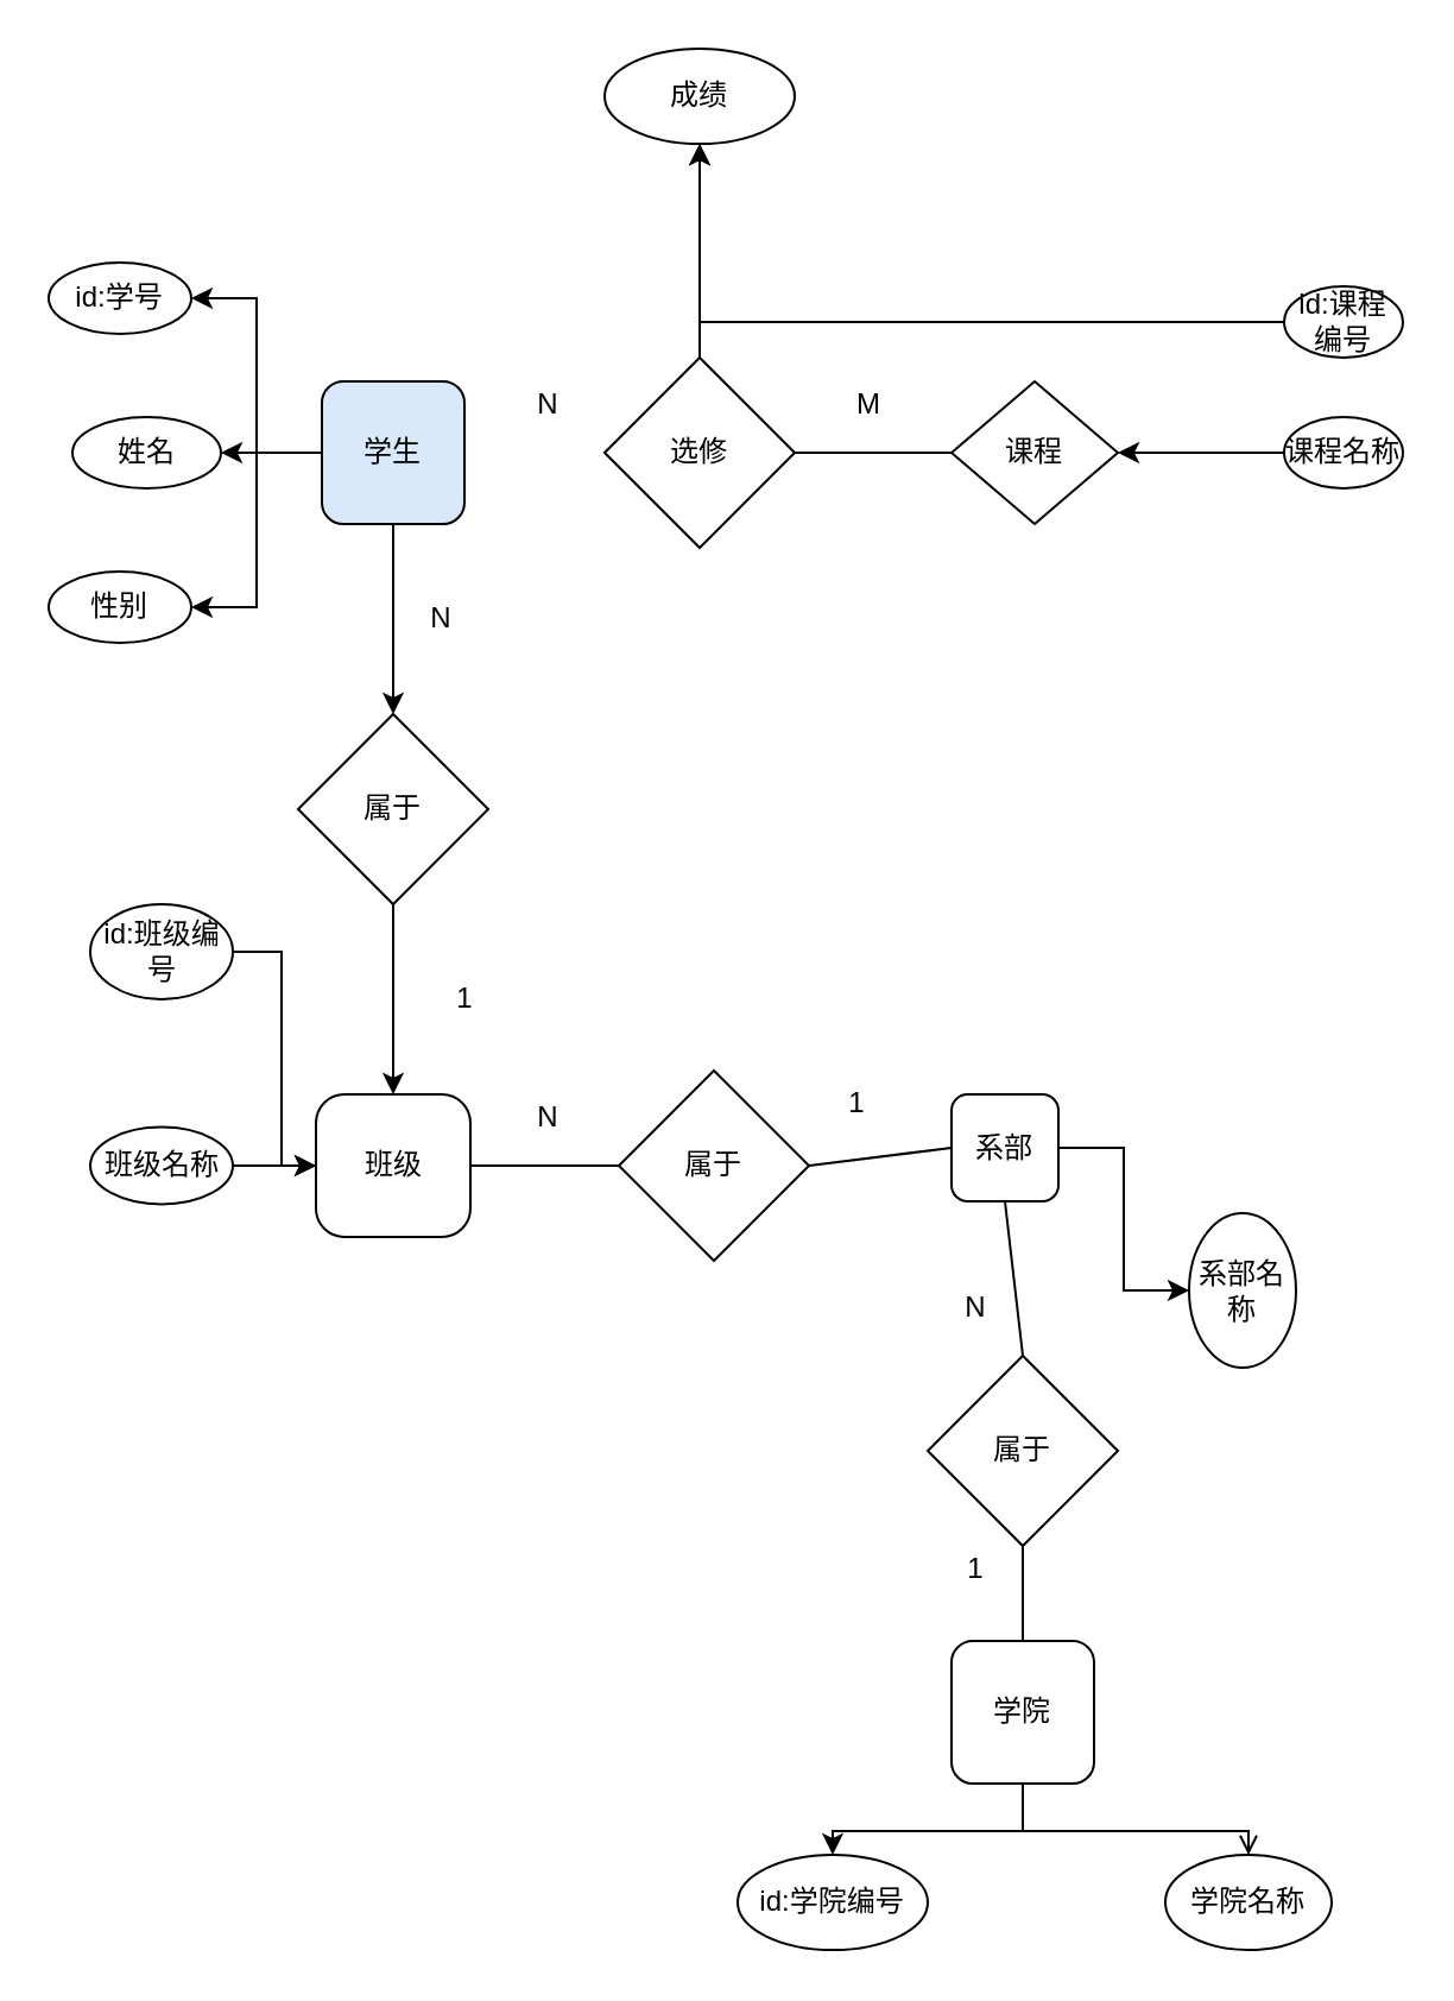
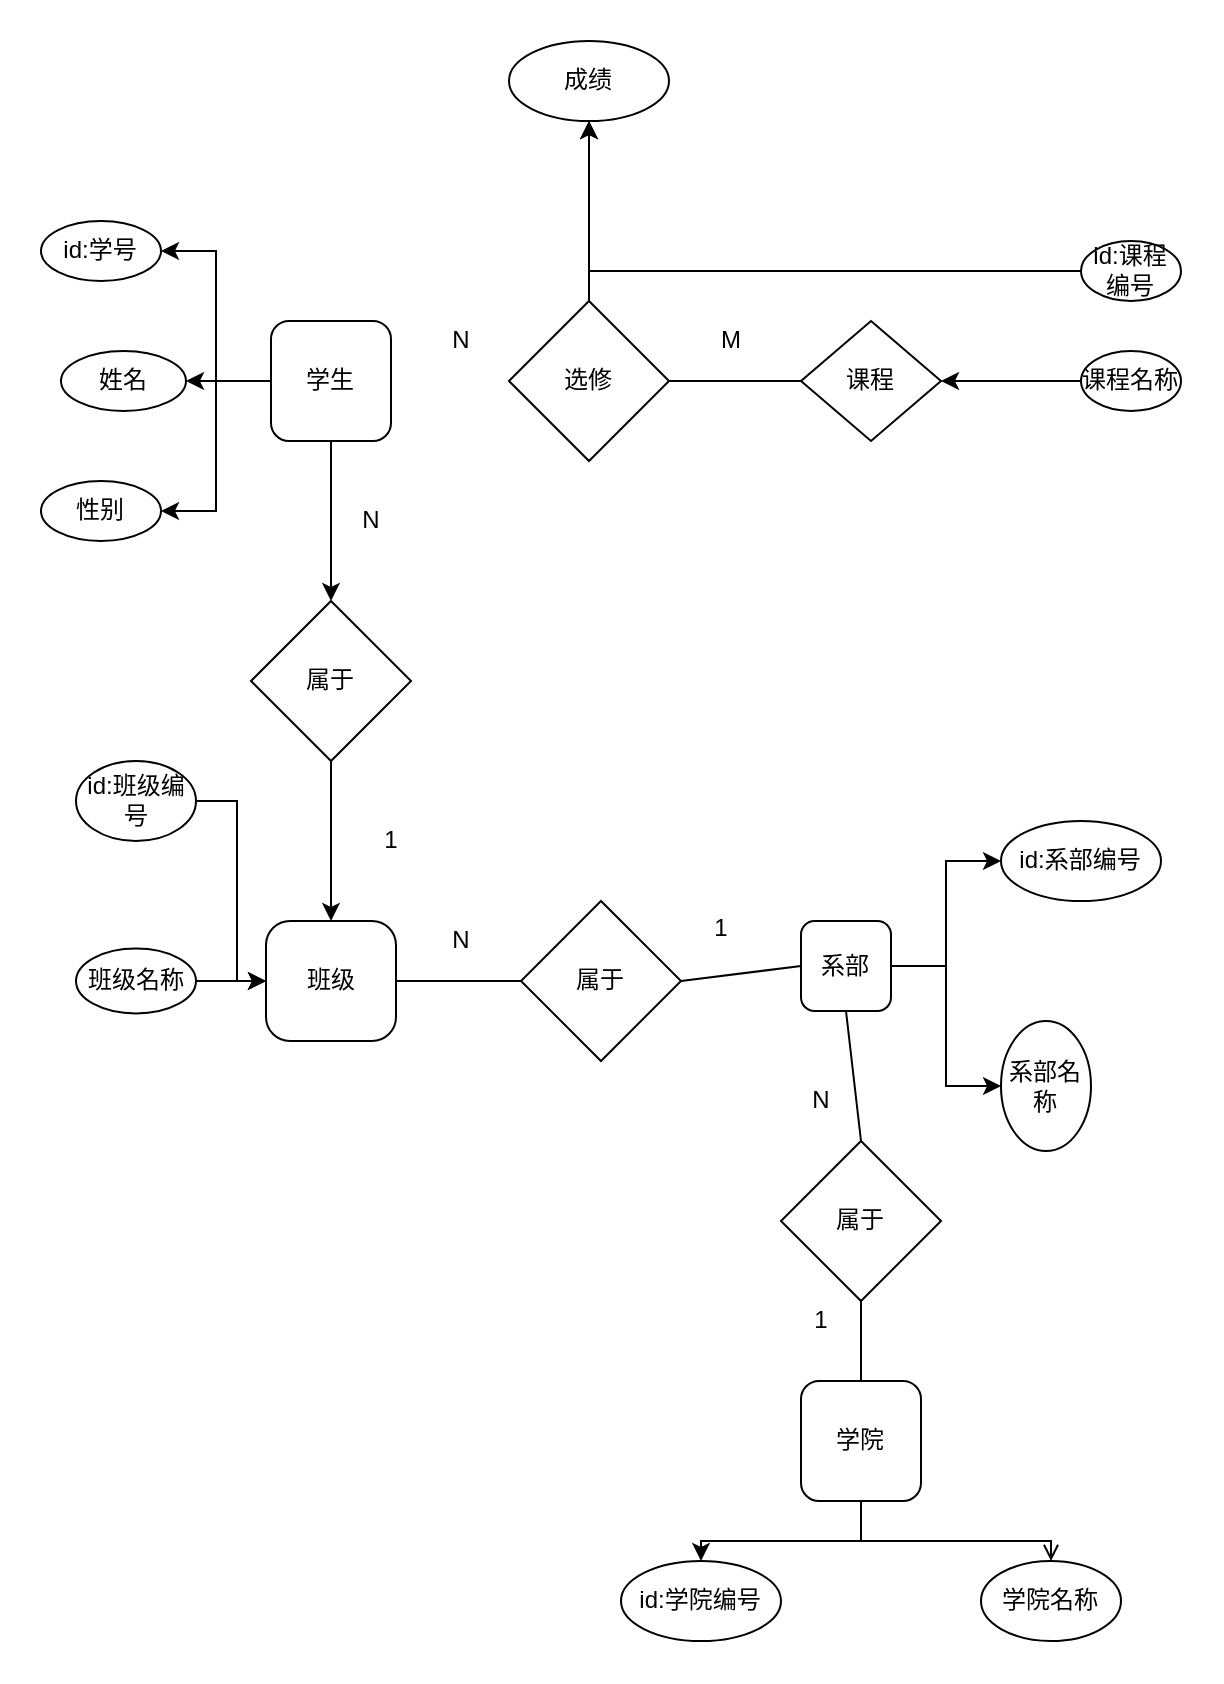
  <mxCell id="0" />
  <mxCell id="1" parent="0" />
  <mxCell id="2" style="edgeStyle=orthogonalEdgeStyle;rounded=0;orthogonalLoop=1;jettySize=auto;html=1;exitX=0.5;exitY=1;exitDx=0;exitDy=0;entryX=0.5;entryY=0;entryDx=0;entryDy=0;" parent="1" source="6" target="22" edge="1"><mxGeometry relative="1" as="geometry" /></mxCell>
  <mxCell id="3" style="edgeStyle=orthogonalEdgeStyle;rounded=0;orthogonalLoop=1;jettySize=auto;html=1;exitX=0;exitY=0.5;exitDx=0;exitDy=0;entryX=1;entryY=0.5;entryDx=0;entryDy=0;" parent="1" source="6" target="7" edge="1"><mxGeometry relative="1" as="geometry" /></mxCell>
  <mxCell id="4" style="edgeStyle=orthogonalEdgeStyle;rounded=0;orthogonalLoop=1;jettySize=auto;html=1;exitX=0;exitY=0.5;exitDx=0;exitDy=0;entryX=1;entryY=0.5;entryDx=0;entryDy=0;" parent="1" source="6" target="9" edge="1"><mxGeometry relative="1" as="geometry" /></mxCell>
  <mxCell id="5" style="edgeStyle=orthogonalEdgeStyle;rounded=0;orthogonalLoop=1;jettySize=auto;html=1;exitX=0;exitY=0.5;exitDx=0;exitDy=0;entryX=1;entryY=0.5;entryDx=0;entryDy=0;" parent="1" source="6" target="8" edge="1"><mxGeometry relative="1" as="geometry" /></mxCell>
- <mxCell id="6" value="学生" style="rounded=1;whiteSpace=wrap;html=1;fillColor=#dae8fc;" parent="1" vertex="1"><mxGeometry x="135" y="160" width="60" height="60" as="geometry" /></mxCell>
+ <mxCell id="6" value="学生" style="rounded=1;whiteSpace=wrap;html=1;" parent="1" vertex="1"><mxGeometry x="135" y="160" width="60" height="60" as="geometry" /></mxCell>
  <mxCell id="7" value="id:学号" style="ellipse;whiteSpace=wrap;html=1;" parent="1" vertex="1"><mxGeometry x="20" y="110" width="60" height="30" as="geometry" /></mxCell>
  <mxCell id="8" value="性别" style="ellipse;whiteSpace=wrap;html=1;" parent="1" vertex="1"><mxGeometry x="20" y="240" width="60" height="30" as="geometry" /></mxCell>
  <mxCell id="9" value="姓名" style="ellipse;whiteSpace=wrap;html=1;" parent="1" vertex="1"><mxGeometry x="30" y="175" width="62.5" height="30" as="geometry" /></mxCell>
  <mxCell id="10" style="edgeStyle=orthogonalEdgeStyle;rounded=0;orthogonalLoop=1;jettySize=auto;html=1;exitX=0.5;exitY=0;exitDx=0;exitDy=0;entryX=0.5;entryY=1;entryDx=0;entryDy=0;" parent="1" source="11" target="37" edge="1"><mxGeometry relative="1" as="geometry" /></mxCell>
  <mxCell id="11" value="选修" style="rhombus;whiteSpace=wrap;html=1;" parent="1" vertex="1"><mxGeometry x="254" y="150" width="80" height="80" as="geometry" /></mxCell>
  <mxCell id="12" value="课程" style="rhombus;whiteSpace=wrap;html=1;" parent="1" vertex="1"><mxGeometry x="400" y="160" width="70" height="60" as="geometry" /></mxCell>
  <mxCell id="13" value="" style="endArrow=none;html=1;rounded=0;entryX=0;entryY=0.5;entryDx=0;entryDy=0;exitX=1;exitY=0.5;exitDx=0;exitDy=0;" parent="1" source="11" target="12" edge="1"><mxGeometry width="50" height="50" relative="1" as="geometry"><mxPoint x="180" y="290" as="sourcePoint" /><mxPoint x="230" y="240" as="targetPoint" /></mxGeometry></mxCell>
  <mxCell id="14" value="班级" style="rounded=1;whiteSpace=wrap;html=1;arcSize=20;" parent="1" vertex="1"><mxGeometry x="132.5" y="460" width="65" height="60" as="geometry" /></mxCell>
  <mxCell id="15" value="N" style="text;html=1;resizable=0;autosize=1;align=center;verticalAlign=middle;points=[];fillColor=none;strokeColor=none;rounded=0;" parent="1" vertex="1"><mxGeometry x="220" y="160" width="20" height="20" as="geometry" /></mxCell>
  <mxCell id="16" value="M" style="text;html=1;resizable=0;autosize=1;align=center;verticalAlign=middle;points=[];fillColor=none;strokeColor=none;rounded=0;" parent="1" vertex="1"><mxGeometry x="350" y="160" width="30" height="20" as="geometry" /></mxCell>
  <mxCell id="17" style="edgeStyle=orthogonalEdgeStyle;rounded=0;orthogonalLoop=1;jettySize=auto;html=1;exitX=0;exitY=0.5;exitDx=0;exitDy=0;" parent="1" source="18" target="37" edge="1"><mxGeometry relative="1" as="geometry" /></mxCell>
  <mxCell id="18" value="id:课程编号" style="ellipse;whiteSpace=wrap;html=1;" parent="1" vertex="1"><mxGeometry x="540" y="120" width="50" height="30" as="geometry" /></mxCell>
  <mxCell id="19" style="edgeStyle=orthogonalEdgeStyle;rounded=0;orthogonalLoop=1;jettySize=auto;html=1;exitX=0;exitY=0.5;exitDx=0;exitDy=0;entryX=1;entryY=0.5;entryDx=0;entryDy=0;" parent="1" source="20" target="12" edge="1"><mxGeometry relative="1" as="geometry" /></mxCell>
  <mxCell id="20" value="课程名称" style="ellipse;whiteSpace=wrap;html=1;" parent="1" vertex="1"><mxGeometry x="540" y="175" width="50" height="30" as="geometry" /></mxCell>
  <mxCell id="21" style="edgeStyle=orthogonalEdgeStyle;rounded=0;orthogonalLoop=1;jettySize=auto;html=1;exitX=0.5;exitY=1;exitDx=0;exitDy=0;" parent="1" source="22" target="14" edge="1"><mxGeometry relative="1" as="geometry" /></mxCell>
  <mxCell id="22" value="属于" style="rhombus;whiteSpace=wrap;html=1;" parent="1" vertex="1"><mxGeometry x="125" y="300" width="80" height="80" as="geometry" /></mxCell>
  <mxCell id="23" value="1" style="text;html=1;resizable=0;autosize=1;align=center;verticalAlign=middle;points=[];fillColor=none;strokeColor=none;rounded=0;" parent="1" vertex="1"><mxGeometry x="185" y="410" width="20" height="20" as="geometry" /></mxCell>
  <mxCell id="24" value="N" style="text;html=1;resizable=0;autosize=1;align=center;verticalAlign=middle;points=[];fillColor=none;strokeColor=none;rounded=0;" parent="1" vertex="1"><mxGeometry x="175" y="250" width="20" height="20" as="geometry" /></mxCell>
  <mxCell id="25" style="edgeStyle=orthogonalEdgeStyle;rounded=0;orthogonalLoop=1;jettySize=auto;html=1;exitX=1;exitY=0.5;exitDx=0;exitDy=0;entryX=0;entryY=0.5;entryDx=0;entryDy=0;" parent="1" source="26" target="14" edge="1"><mxGeometry relative="1" as="geometry"><Array as="points"><mxPoint x="118" y="400" /><mxPoint x="118" y="490" /></Array></mxGeometry></mxCell>
  <mxCell id="26" value="id:班级编号" style="ellipse;whiteSpace=wrap;html=1;" parent="1" vertex="1"><mxGeometry x="37.5" y="380" width="60" height="40" as="geometry" /></mxCell>
  <mxCell id="27" style="edgeStyle=orthogonalEdgeStyle;rounded=0;orthogonalLoop=1;jettySize=auto;html=1;exitX=1;exitY=0.5;exitDx=0;exitDy=0;entryX=0;entryY=0.5;entryDx=0;entryDy=0;" parent="1" source="28" target="14" edge="1"><mxGeometry relative="1" as="geometry" /></mxCell>
  <mxCell id="28" value="班级名称" style="ellipse;whiteSpace=wrap;html=1;" parent="1" vertex="1"><mxGeometry x="37.5" y="473.75" width="60" height="32.5" as="geometry" /></mxCell>
+ <mxCell id="29" style="edgeStyle=orthogonalEdgeStyle;rounded=0;orthogonalLoop=1;jettySize=auto;html=1;exitX=1;exitY=0.5;exitDx=0;exitDy=0;entryX=0;entryY=0.5;entryDx=0;entryDy=0;" parent="1" source="31" target="35" edge="1"><mxGeometry relative="1" as="geometry" /></mxCell>
  <mxCell id="30" style="edgeStyle=orthogonalEdgeStyle;rounded=0;orthogonalLoop=1;jettySize=auto;html=1;exitX=1;exitY=0.5;exitDx=0;exitDy=0;entryX=0;entryY=0.5;entryDx=0;entryDy=0;" parent="1" source="31" target="36" edge="1"><mxGeometry relative="1" as="geometry" /></mxCell>
  <mxCell id="31" value="系部" style="rounded=1;whiteSpace=wrap;html=1;" parent="1" vertex="1"><mxGeometry x="400" y="460" width="45" height="45" as="geometry" /></mxCell>
  <mxCell id="32" value="属于" style="rhombus;whiteSpace=wrap;html=1;" parent="1" vertex="1"><mxGeometry x="260" y="450" width="80" height="80" as="geometry" /></mxCell>
  <mxCell id="33" value="" style="endArrow=none;html=1;rounded=0;exitX=1;exitY=0.5;exitDx=0;exitDy=0;entryX=0;entryY=0.5;entryDx=0;entryDy=0;" parent="1" source="14" target="32" edge="1"><mxGeometry width="50" height="50" relative="1" as="geometry"><mxPoint x="180" y="290" as="sourcePoint" /><mxPoint x="230" y="240" as="targetPoint" /></mxGeometry></mxCell>
  <mxCell id="34" value="" style="endArrow=none;html=1;rounded=0;exitX=1;exitY=0.5;exitDx=0;exitDy=0;entryX=0;entryY=0.5;entryDx=0;entryDy=0;" parent="1" source="32" target="31" edge="1"><mxGeometry width="50" height="50" relative="1" as="geometry"><mxPoint x="180" y="290" as="sourcePoint" /><mxPoint x="230" y="240" as="targetPoint" /></mxGeometry></mxCell>
+ <mxCell id="35" value="id:系部编号" style="ellipse;whiteSpace=wrap;html=1;" parent="1" vertex="1"><mxGeometry x="500" y="410" width="80" height="40" as="geometry" /></mxCell>
  <mxCell id="36" value="系部名称" style="ellipse;whiteSpace=wrap;html=1;" parent="1" vertex="1"><mxGeometry x="500" y="510" width="45" height="65" as="geometry" /></mxCell>
  <mxCell id="37" value="成绩" style="ellipse;whiteSpace=wrap;html=1;" parent="1" vertex="1"><mxGeometry x="254" y="20" width="80" height="40" as="geometry" /></mxCell>
  <mxCell id="38" value="1" style="text;html=1;resizable=0;autosize=1;align=center;verticalAlign=middle;points=[];fillColor=none;strokeColor=none;rounded=0;" vertex="1" parent="1"><mxGeometry x="350" y="453.75" width="20" height="20" as="geometry" /></mxCell>
  <mxCell id="39" value="N" style="text;html=1;resizable=0;autosize=1;align=center;verticalAlign=middle;points=[];fillColor=none;strokeColor=none;rounded=0;" vertex="1" parent="1"><mxGeometry x="220" y="460" width="20" height="20" as="geometry" /></mxCell>
  <mxCell id="40" style="edgeStyle=orthogonalEdgeStyle;rounded=0;orthogonalLoop=1;jettySize=auto;html=1;exitX=0.5;exitY=1;exitDx=0;exitDy=0;entryX=0.5;entryY=0;entryDx=0;entryDy=0;" edge="1" parent="1" source="42" target="48"><mxGeometry relative="1" as="geometry"><Array as="points"><mxPoint x="430" y="770" /><mxPoint x="350" y="770" /></Array></mxGeometry></mxCell>
  <mxCell id="41" style="edgeStyle=orthogonalEdgeStyle;rounded=0;orthogonalLoop=1;jettySize=auto;html=1;exitX=0.5;exitY=1;exitDx=0;exitDy=0;entryX=0.5;entryY=0;entryDx=0;entryDy=0;endArrow=open;" edge="1" parent="1" source="42" target="49"><mxGeometry relative="1" as="geometry"><Array as="points"><mxPoint x="430" y="770" /><mxPoint x="525" y="770" /></Array></mxGeometry></mxCell>
  <mxCell id="42" value="学院" style="rounded=1;whiteSpace=wrap;html=1;" vertex="1" parent="1"><mxGeometry x="400" y="690" width="60" height="60" as="geometry" /></mxCell>
  <mxCell id="43" value="属于" style="rhombus;whiteSpace=wrap;html=1;" vertex="1" parent="1"><mxGeometry x="390" y="570" width="80" height="80" as="geometry" /></mxCell>
  <mxCell id="44" value="" style="endArrow=none;html=1;rounded=0;exitX=0.5;exitY=1;exitDx=0;exitDy=0;entryX=0.5;entryY=0;entryDx=0;entryDy=0;" edge="1" parent="1" source="43" target="42"><mxGeometry width="50" height="50" relative="1" as="geometry"><mxPoint x="430" y="690" as="sourcePoint" /><mxPoint x="480" y="640" as="targetPoint" /></mxGeometry></mxCell>
  <mxCell id="45" value="" style="endArrow=none;html=1;rounded=0;entryX=0.5;entryY=1;entryDx=0;entryDy=0;exitX=0.5;exitY=0;exitDx=0;exitDy=0;" edge="1" parent="1" source="43" target="31"><mxGeometry width="50" height="50" relative="1" as="geometry"><mxPoint x="290" y="560" as="sourcePoint" /><mxPoint x="340" y="510" as="targetPoint" /></mxGeometry></mxCell>
  <mxCell id="46" value="N" style="text;html=1;resizable=0;autosize=1;align=center;verticalAlign=middle;points=[];fillColor=none;strokeColor=none;rounded=0;" vertex="1" parent="1"><mxGeometry x="400" y="540" width="20" height="20" as="geometry" /></mxCell>
  <mxCell id="47" value="1" style="text;html=1;resizable=0;autosize=1;align=center;verticalAlign=middle;points=[];fillColor=none;strokeColor=none;rounded=0;" vertex="1" parent="1"><mxGeometry x="400" y="650" width="20" height="20" as="geometry" /></mxCell>
  <mxCell id="48" value="id:学院编号" style="ellipse;whiteSpace=wrap;html=1;" vertex="1" parent="1"><mxGeometry x="310" y="780" width="80" height="40" as="geometry" /></mxCell>
  <mxCell id="49" value="学院名称" style="ellipse;whiteSpace=wrap;html=1;" vertex="1" parent="1"><mxGeometry x="490" y="780" width="70" height="40" as="geometry" /></mxCell>
